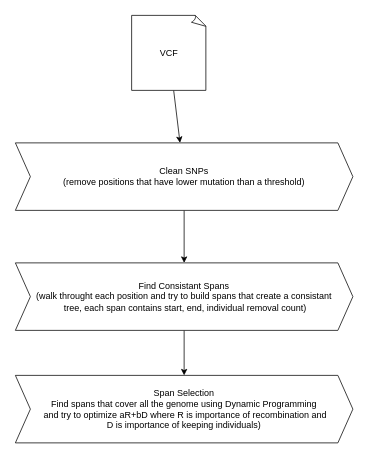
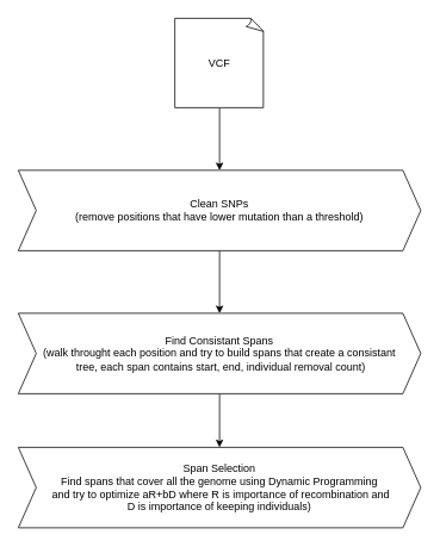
  <mxCell id="0" />
  <mxCell id="1" parent="0" />
  <mxCell id="2" style="edgeStyle=none;html=1;exitX=0.5;exitY=1;exitDx=0;exitDy=0;entryX=0.5;entryY=0;entryDx=0;entryDy=0;" edge="1" parent="1" source="3" target="5"><mxGeometry relative="1" as="geometry" /></mxCell>
  <mxCell id="3" value="Clean SNPs&lt;br&gt;(remove positions that have lower mutation than a threshold)" style="shape=step;perimeter=stepPerimeter;whiteSpace=wrap;html=1;fixedSize=1;" vertex="1" parent="1"><mxGeometry x="20" y="190" width="450" height="90" as="geometry" /></mxCell>
  <mxCell id="4" style="edgeStyle=none;html=1;entryX=0.5;entryY=0;entryDx=0;entryDy=0;" edge="1" parent="1" source="5" target="8"><mxGeometry relative="1" as="geometry" /></mxCell>
  <mxCell id="5" value="Find Consistant Spans&lt;br&gt;(walk throught each position and try to build spans that create a consistant&lt;br&gt;&amp;nbsp;tree, each span contains start, end, individual removal count)" style="shape=step;perimeter=stepPerimeter;whiteSpace=wrap;html=1;fixedSize=1;" vertex="1" parent="1"><mxGeometry x="20" y="350" width="450" height="90" as="geometry" /></mxCell>
  <mxCell id="6" style="edgeStyle=none;html=1;" edge="1" parent="1" source="7" target="3"><mxGeometry relative="1" as="geometry" /></mxCell>
- <mxCell id="7" value="VCF" style="whiteSpace=wrap;html=1;shape=mxgraph.basic.document" vertex="1" parent="1"><mxGeometry x="175" y="20" width="100" height="100" as="geometry" /></mxCell>
+ <mxCell id="7" value="VCF" style="whiteSpace=wrap;html=1;shape=mxgraph.basic.document" vertex="1" parent="1"><mxGeometry x="195" y="20" width="100" height="100" as="geometry" /></mxCell>
  <mxCell id="8" value="Span Selection&lt;br&gt;Find spans that cover all the genome using Dynamic Programming&lt;br&gt;&amp;nbsp;and try to optimize aR+bD where R is importance of recombination and&lt;br&gt;&amp;nbsp;D is importance of keeping individuals)&amp;nbsp;" style="shape=step;perimeter=stepPerimeter;whiteSpace=wrap;html=1;fixedSize=1;" vertex="1" parent="1"><mxGeometry x="20" y="500" width="450" height="90" as="geometry" /></mxCell>
